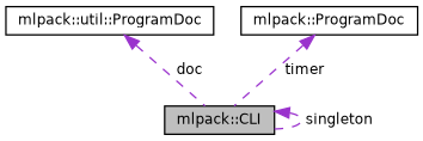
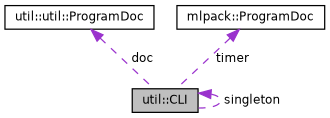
  digraph {
    node [color=black fillcolor=white fontname=Helvetica fontsize=10 shape=record style=filled]
    edge [color=darkorchid3 dir=back fontname=Helvetica fontsize=10 labelfontname=Helvetica labelfontsize=10 style=dashed]
-   n1 [fillcolor=grey75 fontcolor=black height=0.2 label="mlpack::CLI" width=0.4]
-   n2 [height=0.2 label="mlpack::util::ProgramDoc" width=0.4]
+   n1 [fillcolor=grey75 fontcolor=black height=0.2 label="util::CLI" width=0.4]
+   n2 [height=0.2 label="util::util::ProgramDoc" width=0.4]
    n3 [height=0.2 label="mlpack::ProgramDoc" width=0.4]
    n1 -> n1 [label=" singleton"]
    n2 -> n1 [label=" doc"]
    n3 -> n1 [label=" timer"]
  }
